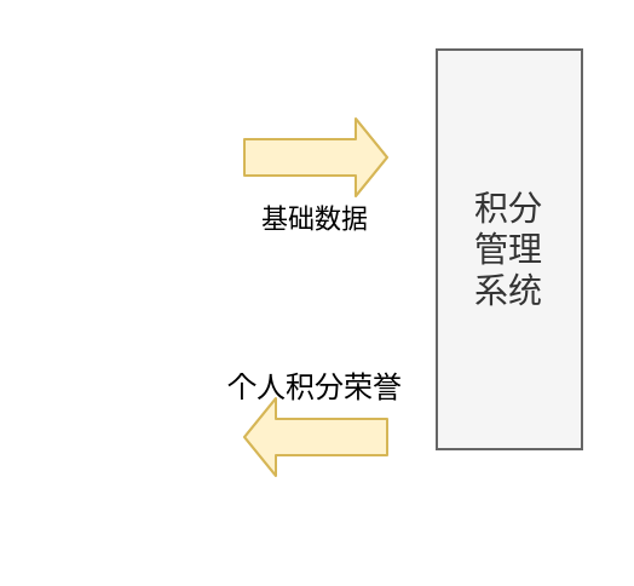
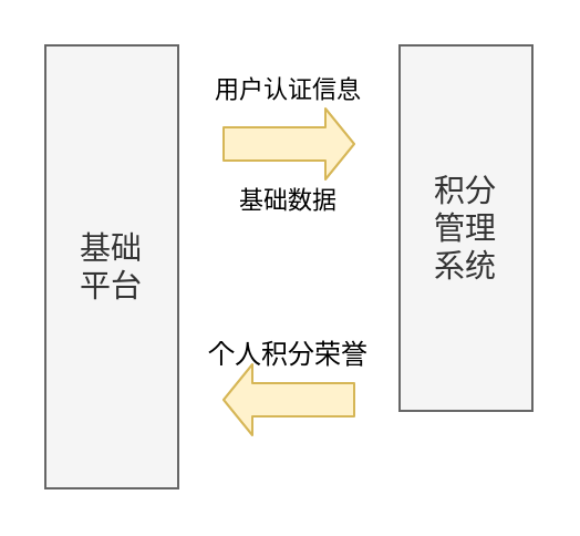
  <mxCell id="0" />
  <mxCell id="1" parent="0" />
+ <mxCell id="2" value="&lt;font style=&quot;font-size: 14px&quot;&gt;基础&lt;br&gt;平台&lt;/font&gt;" style="rounded=0;whiteSpace=wrap;html=1;fillColor=#f5f5f5;strokeColor=#666666;fontColor=#333333;" parent="1" vertex="1"><mxGeometry x="20" y="20" width="60" height="200" as="geometry" /></mxCell>
  <mxCell id="3" value="&lt;span style=&quot;font-size: 14px&quot;&gt;积分&lt;br&gt;管理&lt;br&gt;系统&lt;/span&gt;" style="rounded=0;whiteSpace=wrap;html=1;fillColor=#f5f5f5;strokeColor=#666666;fontColor=#333333;" parent="1" vertex="1"><mxGeometry x="180" y="20" width="60" height="165" as="geometry" /></mxCell>
  <mxCell id="4" value="" style="shape=flexArrow;endArrow=classic;html=1;width=15;endSize=4;fillColor=#fff2cc;strokeColor=#d6b656;endWidth=16;" parent="1" edge="1"><mxGeometry width="50" height="50" relative="1" as="geometry"><mxPoint x="100" y="64.5" as="sourcePoint" /><mxPoint x="160" y="64.5" as="targetPoint" /></mxGeometry></mxCell>
+ <mxCell id="5" value="&lt;span style=&quot;font-size: 11px ; background-color: rgb(255 , 255 , 255)&quot;&gt;用户认证信息&lt;/span&gt;" style="text;html=1;strokeColor=none;fillColor=none;align=center;verticalAlign=middle;whiteSpace=wrap;rounded=0;" parent="1" vertex="1"><mxGeometry x="90" y="30" width="80" height="20" as="geometry" /></mxCell>
  <mxCell id="6" value="&lt;span style=&quot;font-size: 11px ; background-color: rgb(255 , 255 , 255)&quot;&gt;基础数据&lt;/span&gt;" style="text;html=1;strokeColor=none;fillColor=none;align=center;verticalAlign=middle;whiteSpace=wrap;rounded=0;" parent="1" vertex="1"><mxGeometry x="90" y="80" width="80" height="20" as="geometry" /></mxCell>
  <mxCell id="7" value="" style="shape=flexArrow;endArrow=classic;html=1;width=15;endSize=4;fillColor=#fff2cc;strokeColor=#d6b656;endWidth=16;" edge="1" parent="1"><mxGeometry width="50" height="50" relative="1" as="geometry"><mxPoint x="160" y="180" as="sourcePoint" /><mxPoint x="100" y="180" as="targetPoint" /></mxGeometry></mxCell>
  <mxCell id="8" value="个人积分荣誉" style="text;html=1;strokeColor=none;fillColor=none;align=center;verticalAlign=middle;whiteSpace=wrap;rounded=0;" vertex="1" parent="1"><mxGeometry x="90" y="150" width="80" height="20" as="geometry" /></mxCell>
